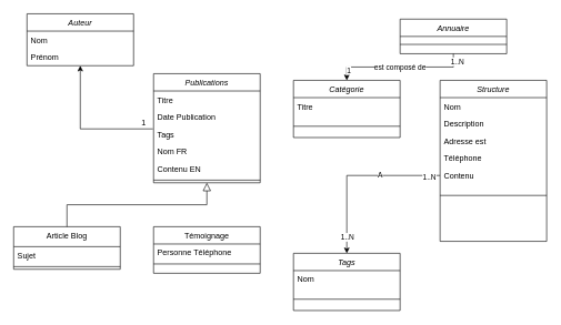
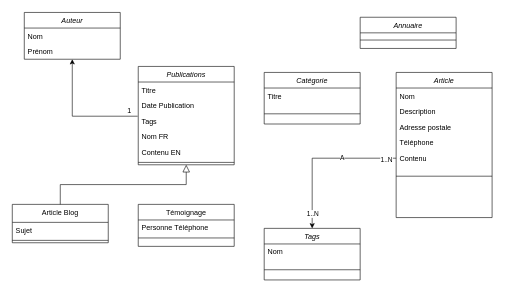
  <mxCell id="0" />
  <mxCell id="1" parent="0" />
  <mxCell id="2" value="Publications" style="swimlane;fontStyle=2;align=center;verticalAlign=top;childLayout=stackLayout;horizontal=1;startSize=26;horizontalStack=0;resizeParent=1;resizeLast=0;collapsible=1;marginBottom=0;rounded=0;shadow=0;strokeWidth=1;" parent="1" vertex="1"><mxGeometry x="230" y="110" width="160" height="164" as="geometry"><mxRectangle x="230" y="140" width="160" height="26" as="alternateBounds" /></mxGeometry></mxCell>
  <mxCell id="3" value="Titre" style="text;align=left;verticalAlign=top;spacingLeft=4;spacingRight=4;overflow=hidden;rotatable=0;points=[[0,0.5],[1,0.5]];portConstraint=eastwest;" parent="2" vertex="1"><mxGeometry y="26" width="160" height="26" as="geometry" /></mxCell>
  <mxCell id="4" value="Date Publication" style="text;align=left;verticalAlign=top;spacingLeft=4;spacingRight=4;overflow=hidden;rotatable=0;points=[[0,0.5],[1,0.5]];portConstraint=eastwest;rounded=0;shadow=0;html=0;" parent="2" vertex="1"><mxGeometry y="52" width="160" height="26" as="geometry" /></mxCell>
  <mxCell id="5" value="Tags" style="text;align=left;verticalAlign=top;spacingLeft=4;spacingRight=4;overflow=hidden;rotatable=0;points=[[0,0.5],[1,0.5]];portConstraint=eastwest;rounded=0;shadow=0;html=0;" vertex="1" parent="2"><mxGeometry y="78" width="160" height="26" as="geometry" /></mxCell>
  <mxCell id="6" value="Nom FR" style="text;align=left;verticalAlign=top;spacingLeft=4;spacingRight=4;overflow=hidden;rotatable=0;points=[[0,0.5],[1,0.5]];portConstraint=eastwest;rounded=0;shadow=0;html=0;" vertex="1" parent="2"><mxGeometry y="104" width="160" height="26" as="geometry" /></mxCell>
  <mxCell id="7" value="Contenu EN" style="text;align=left;verticalAlign=top;spacingLeft=4;spacingRight=4;overflow=hidden;rotatable=0;points=[[0,0.5],[1,0.5]];portConstraint=eastwest;rounded=0;shadow=0;html=0;" vertex="1" parent="2"><mxGeometry y="130" width="160" height="26" as="geometry" /></mxCell>
  <mxCell id="8" value="" style="line;html=1;strokeWidth=1;align=left;verticalAlign=middle;spacingTop=-1;spacingLeft=3;spacingRight=3;rotatable=0;labelPosition=right;points=[];portConstraint=eastwest;" parent="2" vertex="1"><mxGeometry y="156" width="160" height="8" as="geometry" /></mxCell>
  <mxCell id="9" value="Article Blog" style="swimlane;fontStyle=0;align=center;verticalAlign=top;childLayout=stackLayout;horizontal=1;startSize=30;horizontalStack=0;resizeParent=1;resizeLast=0;collapsible=1;marginBottom=0;rounded=0;shadow=0;strokeWidth=1;" parent="1" vertex="1"><mxGeometry x="20" y="340" width="160" height="64" as="geometry"><mxRectangle x="130" y="380" width="160" height="26" as="alternateBounds" /></mxGeometry></mxCell>
  <mxCell id="10" value="Sujet" style="text;align=left;verticalAlign=top;spacingLeft=4;spacingRight=4;overflow=hidden;rotatable=0;points=[[0,0.5],[1,0.5]];portConstraint=eastwest;" parent="9" vertex="1"><mxGeometry y="30" width="160" height="26" as="geometry" /></mxCell>
  <mxCell id="11" value="" style="line;html=1;strokeWidth=1;align=left;verticalAlign=middle;spacingTop=-1;spacingLeft=3;spacingRight=3;rotatable=0;labelPosition=right;points=[];portConstraint=eastwest;" parent="9" vertex="1"><mxGeometry y="56" width="160" height="8" as="geometry" /></mxCell>
  <mxCell id="12" value="" style="endArrow=block;endSize=10;endFill=0;shadow=0;strokeWidth=1;rounded=0;edgeStyle=elbowEdgeStyle;elbow=vertical;" parent="1" source="9" target="2" edge="1"><mxGeometry width="160" relative="1" as="geometry"><mxPoint x="210" y="193" as="sourcePoint" /><mxPoint x="210" y="193" as="targetPoint" /></mxGeometry></mxCell>
  <mxCell id="13" value="Témoignage" style="swimlane;fontStyle=0;align=center;verticalAlign=top;childLayout=stackLayout;horizontal=1;startSize=26;horizontalStack=0;resizeParent=1;resizeLast=0;collapsible=1;marginBottom=0;rounded=0;shadow=0;strokeWidth=1;" parent="1" vertex="1"><mxGeometry x="230" y="340" width="160" height="70" as="geometry"><mxRectangle x="340" y="380" width="170" height="26" as="alternateBounds" /></mxGeometry></mxCell>
  <mxCell id="14" value="Personne Téléphone" style="text;align=left;verticalAlign=top;spacingLeft=4;spacingRight=4;overflow=hidden;rotatable=0;points=[[0,0.5],[1,0.5]];portConstraint=eastwest;" parent="13" vertex="1"><mxGeometry y="26" width="160" height="26" as="geometry" /></mxCell>
  <mxCell id="15" value="" style="line;html=1;strokeWidth=1;align=left;verticalAlign=middle;spacingTop=-1;spacingLeft=3;spacingRight=3;rotatable=0;labelPosition=right;points=[];portConstraint=eastwest;" parent="13" vertex="1"><mxGeometry y="52" width="160" height="8" as="geometry" /></mxCell>
  <mxCell id="16" value="Auteur" style="swimlane;fontStyle=2;align=center;verticalAlign=top;childLayout=stackLayout;horizontal=1;startSize=26;horizontalStack=0;resizeParent=1;resizeLast=0;collapsible=1;marginBottom=0;rounded=0;shadow=0;strokeWidth=1;" vertex="1" parent="1"><mxGeometry x="40" y="20" width="160" height="78" as="geometry"><mxRectangle x="230" y="140" width="160" height="26" as="alternateBounds" /></mxGeometry></mxCell>
  <mxCell id="17" value="Nom" style="text;align=left;verticalAlign=top;spacingLeft=4;spacingRight=4;overflow=hidden;rotatable=0;points=[[0,0.5],[1,0.5]];portConstraint=eastwest;" vertex="1" parent="16"><mxGeometry y="26" width="160" height="26" as="geometry" /></mxCell>
  <mxCell id="18" value="Prénom" style="text;align=left;verticalAlign=top;spacingLeft=4;spacingRight=4;overflow=hidden;rotatable=0;points=[[0,0.5],[1,0.5]];portConstraint=eastwest;rounded=0;shadow=0;html=0;" vertex="1" parent="16"><mxGeometry y="52" width="160" height="26" as="geometry" /></mxCell>
  <mxCell id="19" value="" style="endArrow=classic;html=1;rounded=0;exitX=-0.006;exitY=1.192;exitDx=0;exitDy=0;exitPerimeter=0;" edge="1" parent="1" source="4" target="18"><mxGeometry width="50" height="50" relative="1" as="geometry"><mxPoint x="400" y="310" as="sourcePoint" /><mxPoint x="450" y="260" as="targetPoint" /><Array as="points"><mxPoint x="120" y="193" /></Array></mxGeometry></mxCell>
  <mxCell id="20" value="1" style="resizable=0;align=left;verticalAlign=bottom;labelBackgroundColor=none;fontSize=12;" connectable="0" vertex="1" parent="1"><mxGeometry x="210" y="192" as="geometry" /></mxCell>
- <mxCell id="21" value="est composé de " style="edgeStyle=orthogonalEdgeStyle;rounded=0;orthogonalLoop=1;jettySize=auto;html=1;exitX=0.5;exitY=1;exitDx=0;exitDy=0;entryX=0.5;entryY=0;entryDx=0;entryDy=0;" edge="1" parent="1" source="24" target="26"><mxGeometry relative="1" as="geometry" /></mxCell>
- <mxCell id="22" value="1..N" style="edgeLabel;html=1;align=center;verticalAlign=middle;resizable=0;points=[];" vertex="1" connectable="0" parent="21"><mxGeometry x="-0.89" y="5" relative="1" as="geometry"><mxPoint as="offset" /></mxGeometry></mxCell>
- <mxCell id="23" value="1" style="edgeLabel;html=1;align=center;verticalAlign=middle;resizable=0;points=[];" vertex="1" connectable="0" parent="21"><mxGeometry x="0.84" y="2" relative="1" as="geometry"><mxPoint as="offset" /></mxGeometry></mxCell>
  <mxCell id="24" value="Annuaire" style="swimlane;fontStyle=2;align=center;verticalAlign=top;childLayout=stackLayout;horizontal=1;startSize=26;horizontalStack=0;resizeParent=1;resizeLast=0;collapsible=1;marginBottom=0;rounded=0;shadow=0;strokeWidth=1;" vertex="1" parent="1"><mxGeometry x="600" y="28" width="160" height="52" as="geometry"><mxRectangle x="230" y="140" width="160" height="26" as="alternateBounds" /></mxGeometry></mxCell>
  <mxCell id="25" value="" style="line;html=1;strokeWidth=1;align=left;verticalAlign=middle;spacingTop=-1;spacingLeft=3;spacingRight=3;rotatable=0;labelPosition=right;points=[];portConstraint=eastwest;" vertex="1" parent="24"><mxGeometry y="26" width="160" height="24" as="geometry" /></mxCell>
  <mxCell id="26" value="Catégorie" style="swimlane;fontStyle=2;align=center;verticalAlign=top;childLayout=stackLayout;horizontal=1;startSize=26;horizontalStack=0;resizeParent=1;resizeLast=0;collapsible=1;marginBottom=0;rounded=0;shadow=0;strokeWidth=1;" vertex="1" parent="1"><mxGeometry x="440" y="120" width="160" height="86" as="geometry"><mxRectangle x="230" y="140" width="160" height="26" as="alternateBounds" /></mxGeometry></mxCell>
  <mxCell id="27" value="Titre" style="text;align=left;verticalAlign=top;spacingLeft=4;spacingRight=4;overflow=hidden;rotatable=0;points=[[0,0.5],[1,0.5]];portConstraint=eastwest;rounded=0;shadow=0;html=0;" vertex="1" parent="26"><mxGeometry y="26" width="160" height="26" as="geometry" /></mxCell>
  <mxCell id="28" value="" style="line;html=1;strokeWidth=1;align=left;verticalAlign=middle;spacingTop=-1;spacingLeft=3;spacingRight=3;rotatable=0;labelPosition=right;points=[];portConstraint=eastwest;" vertex="1" parent="26"><mxGeometry y="52" width="160" height="34" as="geometry" /></mxCell>
- <mxCell id="29" value="Structure" style="swimlane;fontStyle=2;align=center;verticalAlign=top;childLayout=stackLayout;horizontal=1;startSize=26;horizontalStack=0;resizeParent=1;resizeLast=0;collapsible=1;marginBottom=0;rounded=0;shadow=0;strokeWidth=1;" vertex="1" parent="1"><mxGeometry x="660" y="120" width="160" height="242" as="geometry"><mxRectangle x="230" y="140" width="160" height="26" as="alternateBounds" /></mxGeometry></mxCell>
+ <mxCell id="29" value="Article" style="swimlane;fontStyle=2;align=center;verticalAlign=top;childLayout=stackLayout;horizontal=1;startSize=26;horizontalStack=0;resizeParent=1;resizeLast=0;collapsible=1;marginBottom=0;rounded=0;shadow=0;strokeWidth=1;" vertex="1" parent="1"><mxGeometry x="660" y="120" width="160" height="242" as="geometry"><mxRectangle x="230" y="140" width="160" height="26" as="alternateBounds" /></mxGeometry></mxCell>
  <mxCell id="30" value="Nom" style="text;align=left;verticalAlign=top;spacingLeft=4;spacingRight=4;overflow=hidden;rotatable=0;points=[[0,0.5],[1,0.5]];portConstraint=eastwest;rounded=0;shadow=0;html=0;" vertex="1" parent="29"><mxGeometry y="26" width="160" height="26" as="geometry" /></mxCell>
  <mxCell id="31" value="Description" style="text;align=left;verticalAlign=top;spacingLeft=4;spacingRight=4;overflow=hidden;rotatable=0;points=[[0,0.5],[1,0.5]];portConstraint=eastwest;rounded=0;shadow=0;html=0;" vertex="1" parent="29"><mxGeometry y="52" width="160" height="26" as="geometry" /></mxCell>
- <mxCell id="32" value="Adresse est" style="text;align=left;verticalAlign=top;spacingLeft=4;spacingRight=4;overflow=hidden;rotatable=0;points=[[0,0.5],[1,0.5]];portConstraint=eastwest;rounded=0;shadow=0;html=0;" vertex="1" parent="29"><mxGeometry y="78" width="160" height="26" as="geometry" /></mxCell>
+ <mxCell id="32" value="Adresse postale" style="text;align=left;verticalAlign=top;spacingLeft=4;spacingRight=4;overflow=hidden;rotatable=0;points=[[0,0.5],[1,0.5]];portConstraint=eastwest;rounded=0;shadow=0;html=0;" vertex="1" parent="29"><mxGeometry y="78" width="160" height="26" as="geometry" /></mxCell>
  <mxCell id="33" value="Téléphone" style="text;align=left;verticalAlign=top;spacingLeft=4;spacingRight=4;overflow=hidden;rotatable=0;points=[[0,0.5],[1,0.5]];portConstraint=eastwest;rounded=0;shadow=0;html=0;" vertex="1" parent="29"><mxGeometry y="104" width="160" height="26" as="geometry" /></mxCell>
  <mxCell id="34" value="Contenu" style="text;align=left;verticalAlign=top;spacingLeft=4;spacingRight=4;overflow=hidden;rotatable=0;points=[[0,0.5],[1,0.5]];portConstraint=eastwest;rounded=0;shadow=0;html=0;" vertex="1" parent="29"><mxGeometry y="130" width="160" height="26" as="geometry" /></mxCell>
  <mxCell id="35" value="" style="line;html=1;strokeWidth=1;align=left;verticalAlign=middle;spacingTop=-1;spacingLeft=3;spacingRight=3;rotatable=0;labelPosition=right;points=[];portConstraint=eastwest;" vertex="1" parent="29"><mxGeometry y="156" width="160" height="34" as="geometry" /></mxCell>
  <mxCell id="36" value="Tags" style="swimlane;fontStyle=2;align=center;verticalAlign=top;childLayout=stackLayout;horizontal=1;startSize=26;horizontalStack=0;resizeParent=1;resizeLast=0;collapsible=1;marginBottom=0;rounded=0;shadow=0;strokeWidth=1;" vertex="1" parent="1"><mxGeometry x="440" y="380" width="160" height="86" as="geometry"><mxRectangle x="230" y="140" width="160" height="26" as="alternateBounds" /></mxGeometry></mxCell>
  <mxCell id="37" value="Nom" style="text;align=left;verticalAlign=top;spacingLeft=4;spacingRight=4;overflow=hidden;rotatable=0;points=[[0,0.5],[1,0.5]];portConstraint=eastwest;rounded=0;shadow=0;html=0;" vertex="1" parent="36"><mxGeometry y="26" width="160" height="26" as="geometry" /></mxCell>
  <mxCell id="38" value="" style="line;html=1;strokeWidth=1;align=left;verticalAlign=middle;spacingTop=-1;spacingLeft=3;spacingRight=3;rotatable=0;labelPosition=right;points=[];portConstraint=eastwest;" vertex="1" parent="36"><mxGeometry y="52" width="160" height="34" as="geometry" /></mxCell>
  <mxCell id="39" style="edgeStyle=orthogonalEdgeStyle;rounded=0;orthogonalLoop=1;jettySize=auto;html=1;exitX=0;exitY=0.5;exitDx=0;exitDy=0;entryX=0.5;entryY=0;entryDx=0;entryDy=0;" edge="1" parent="1" source="34" target="36"><mxGeometry relative="1" as="geometry" /></mxCell>
  <mxCell id="40" value="A" style="edgeLabel;html=1;align=center;verticalAlign=middle;resizable=0;points=[];" vertex="1" connectable="0" parent="39"><mxGeometry x="-0.292" y="-2" relative="1" as="geometry"><mxPoint as="offset" /></mxGeometry></mxCell>
  <mxCell id="41" value="1..N" style="edgeLabel;html=1;align=center;verticalAlign=middle;resizable=0;points=[];" vertex="1" connectable="0" parent="39"><mxGeometry x="-0.868" y="2" relative="1" as="geometry"><mxPoint as="offset" /></mxGeometry></mxCell>
  <mxCell id="42" value="1..N" style="edgeLabel;html=1;align=center;verticalAlign=middle;resizable=0;points=[];" vertex="1" connectable="0" parent="39"><mxGeometry x="0.805" relative="1" as="geometry"><mxPoint as="offset" /></mxGeometry></mxCell>
